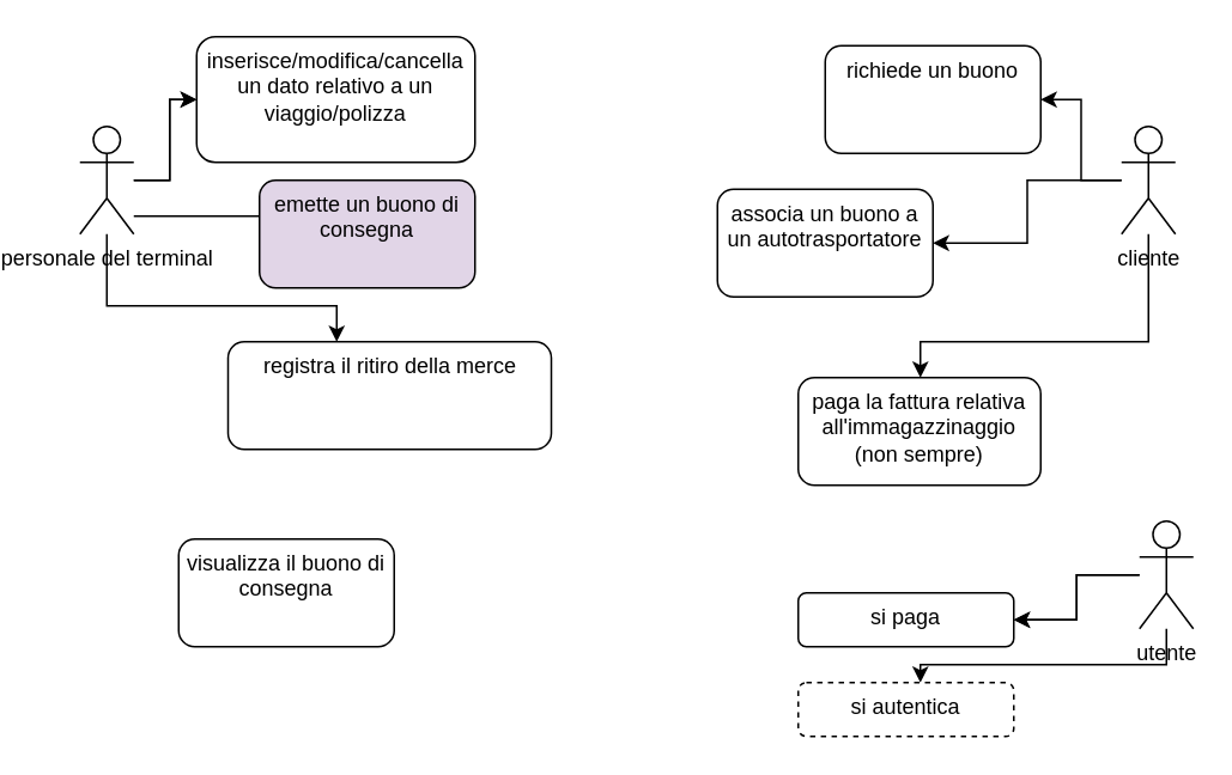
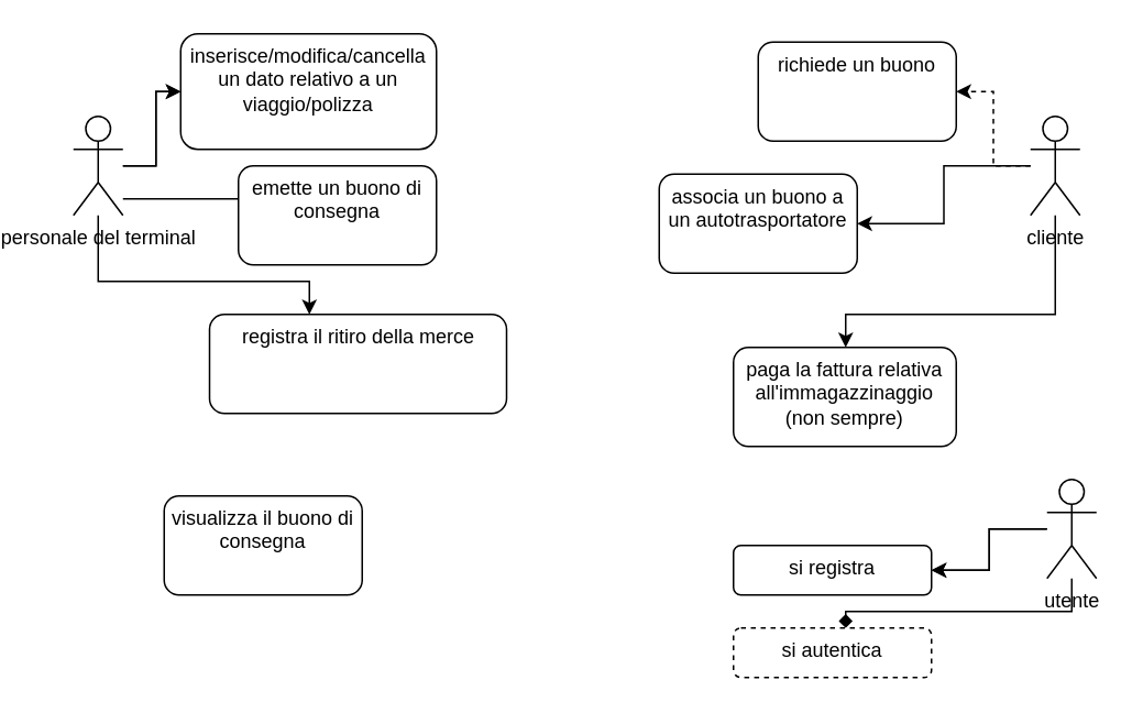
  <mxCell id="0" />
  <mxCell id="1" parent="0" />
  <mxCell id="2" value="" style="edgeStyle=orthogonalEdgeStyle;rounded=0;orthogonalLoop=1;jettySize=auto;html=1;" edge="1" parent="1" source="6" target="7"><mxGeometry relative="1" as="geometry" /></mxCell>
  <mxCell id="3" value="" style="edgeStyle=orthogonalEdgeStyle;rounded=0;orthogonalLoop=1;jettySize=auto;html=1;" edge="1" parent="1" source="6" target="7"><mxGeometry relative="1" as="geometry" /></mxCell>
  <mxCell id="4" value="" style="edgeStyle=orthogonalEdgeStyle;rounded=0;orthogonalLoop=1;jettySize=auto;html=1;endArrow=none;" edge="1" parent="1" source="6" target="8"><mxGeometry relative="1" as="geometry"><Array as="points"><mxPoint x="90" y="120" /><mxPoint x="90" y="120" /></Array></mxGeometry></mxCell>
  <mxCell id="5" value="" style="edgeStyle=orthogonalEdgeStyle;rounded=0;orthogonalLoop=1;jettySize=auto;html=1;" edge="1" parent="1" source="6" target="17"><mxGeometry relative="1" as="geometry"><Array as="points"><mxPoint x="35" y="170" /><mxPoint x="163" y="170" /></Array></mxGeometry></mxCell>
  <mxCell id="6" value="&lt;div&gt;personale del terminal&lt;/div&gt;&lt;div&gt;&lt;br&gt;&lt;/div&gt;" style="shape=umlActor;verticalLabelPosition=bottom;verticalAlign=top;html=1;outlineConnect=0;" vertex="1" parent="1"><mxGeometry x="20" y="70" width="30" height="60" as="geometry" /></mxCell>
  <mxCell id="7" value="inserisce/modifica/cancella un dato relativo a un viaggio/polizza" style="rounded=1;whiteSpace=wrap;html=1;verticalAlign=top;" vertex="1" parent="1"><mxGeometry x="85" y="20" width="155" height="70" as="geometry" /></mxCell>
- <mxCell id="8" value="emette un buono di consegna" style="rounded=1;whiteSpace=wrap;html=1;verticalAlign=top;fillColor=#e1d5e7;" vertex="1" parent="1"><mxGeometry x="120" y="100" width="120" height="60" as="geometry" /></mxCell>
+ <mxCell id="8" value="emette un buono di consegna" style="rounded=1;whiteSpace=wrap;html=1;verticalAlign=top;" vertex="1" parent="1"><mxGeometry x="120" y="100" width="120" height="60" as="geometry" /></mxCell>
  <mxCell id="9" value="visualizza il buono di consegna" style="rounded=1;whiteSpace=wrap;html=1;verticalAlign=top;" vertex="1" parent="1"><mxGeometry x="75" y="300" width="120" height="60" as="geometry" /></mxCell>
- <mxCell id="10" value="" style="edgeStyle=orthogonalEdgeStyle;rounded=0;orthogonalLoop=1;jettySize=auto;html=1;" edge="1" parent="1" source="13" target="14"><mxGeometry relative="1" as="geometry" /></mxCell>
+ <mxCell id="10" value="" style="edgeStyle=orthogonalEdgeStyle;rounded=0;orthogonalLoop=1;jettySize=auto;html=1;dashed=1;" edge="1" parent="1" source="13" target="14"><mxGeometry relative="1" as="geometry" /></mxCell>
  <mxCell id="11" value="" style="edgeStyle=orthogonalEdgeStyle;rounded=0;orthogonalLoop=1;jettySize=auto;html=1;" edge="1" parent="1" source="13" target="15"><mxGeometry relative="1" as="geometry" /></mxCell>
  <mxCell id="12" value="" style="edgeStyle=orthogonalEdgeStyle;rounded=0;orthogonalLoop=1;jettySize=auto;html=1;" edge="1" parent="1" source="13" target="16"><mxGeometry relative="1" as="geometry"><Array as="points"><mxPoint x="615" y="190" /><mxPoint x="488" y="190" /></Array></mxGeometry></mxCell>
  <mxCell id="13" value="cliente" style="shape=umlActor;verticalLabelPosition=bottom;verticalAlign=top;html=1;outlineConnect=0;" vertex="1" parent="1"><mxGeometry x="600" y="70" width="30" height="60" as="geometry" /></mxCell>
  <mxCell id="14" value="richiede un buono" style="rounded=1;whiteSpace=wrap;html=1;verticalAlign=top;" vertex="1" parent="1"><mxGeometry x="435" y="25" width="120" height="60" as="geometry" /></mxCell>
  <mxCell id="15" value="associa un buono a un autotrasportatore" style="rounded=1;whiteSpace=wrap;html=1;verticalAlign=top;" vertex="1" parent="1"><mxGeometry x="375" y="105" width="120" height="60" as="geometry" /></mxCell>
  <mxCell id="16" value="paga la fattura relativa all'immagazzinaggio (non sempre)" style="rounded=1;whiteSpace=wrap;html=1;verticalAlign=top;" vertex="1" parent="1"><mxGeometry x="420" y="210" width="135" height="60" as="geometry" /></mxCell>
  <mxCell id="17" value="registra il ritiro della merce" style="rounded=1;whiteSpace=wrap;html=1;verticalAlign=top;" vertex="1" parent="1"><mxGeometry x="102.5" y="190" width="180" height="60" as="geometry" /></mxCell>
  <mxCell id="18" value="" style="edgeStyle=orthogonalEdgeStyle;rounded=0;orthogonalLoop=1;jettySize=auto;html=1;" edge="1" parent="1" source="20" target="23"><mxGeometry relative="1" as="geometry" /></mxCell>
- <mxCell id="19" value="" style="edgeStyle=orthogonalEdgeStyle;rounded=0;orthogonalLoop=1;jettySize=auto;html=1;" edge="1" parent="1" source="20" target="21"><mxGeometry relative="1" as="geometry"><Array as="points"><mxPoint x="625" y="370" /><mxPoint x="488" y="370" /></Array></mxGeometry></mxCell>
+ <mxCell id="19" value="" style="edgeStyle=orthogonalEdgeStyle;rounded=0;orthogonalLoop=1;jettySize=auto;html=1;endArrow=diamond;" edge="1" parent="1" source="20" target="21"><mxGeometry relative="1" as="geometry"><Array as="points"><mxPoint x="625" y="370" /><mxPoint x="488" y="370" /></Array></mxGeometry></mxCell>
  <mxCell id="20" value="utente" style="shape=umlActor;verticalLabelPosition=bottom;verticalAlign=top;html=1;outlineConnect=0;" vertex="1" parent="1"><mxGeometry x="610" y="290" width="30" height="60" as="geometry" /></mxCell>
  <mxCell id="21" value="si autentica" style="rounded=1;whiteSpace=wrap;html=1;verticalAlign=top;dashed=1;" vertex="1" parent="1"><mxGeometry x="420" y="380" width="120" height="30" as="geometry" /></mxCell>
  <mxCell id="22" value="" style="edgeStyle=orthogonalEdgeStyle;rounded=0;orthogonalLoop=1;jettySize=auto;html=1;" edge="1" parent="1" source="20" target="23"><mxGeometry relative="1" as="geometry"><mxPoint x="610" y="320" as="sourcePoint" /><mxPoint x="525" y="430" as="targetPoint" /></mxGeometry></mxCell>
- <mxCell id="23" value="si paga" style="rounded=1;whiteSpace=wrap;html=1;verticalAlign=top;" vertex="1" parent="1"><mxGeometry x="420" y="330" width="120" height="30" as="geometry" /></mxCell>
+ <mxCell id="23" value="si registra" style="rounded=1;whiteSpace=wrap;html=1;verticalAlign=top;" vertex="1" parent="1"><mxGeometry x="420" y="330" width="120" height="30" as="geometry" /></mxCell>
